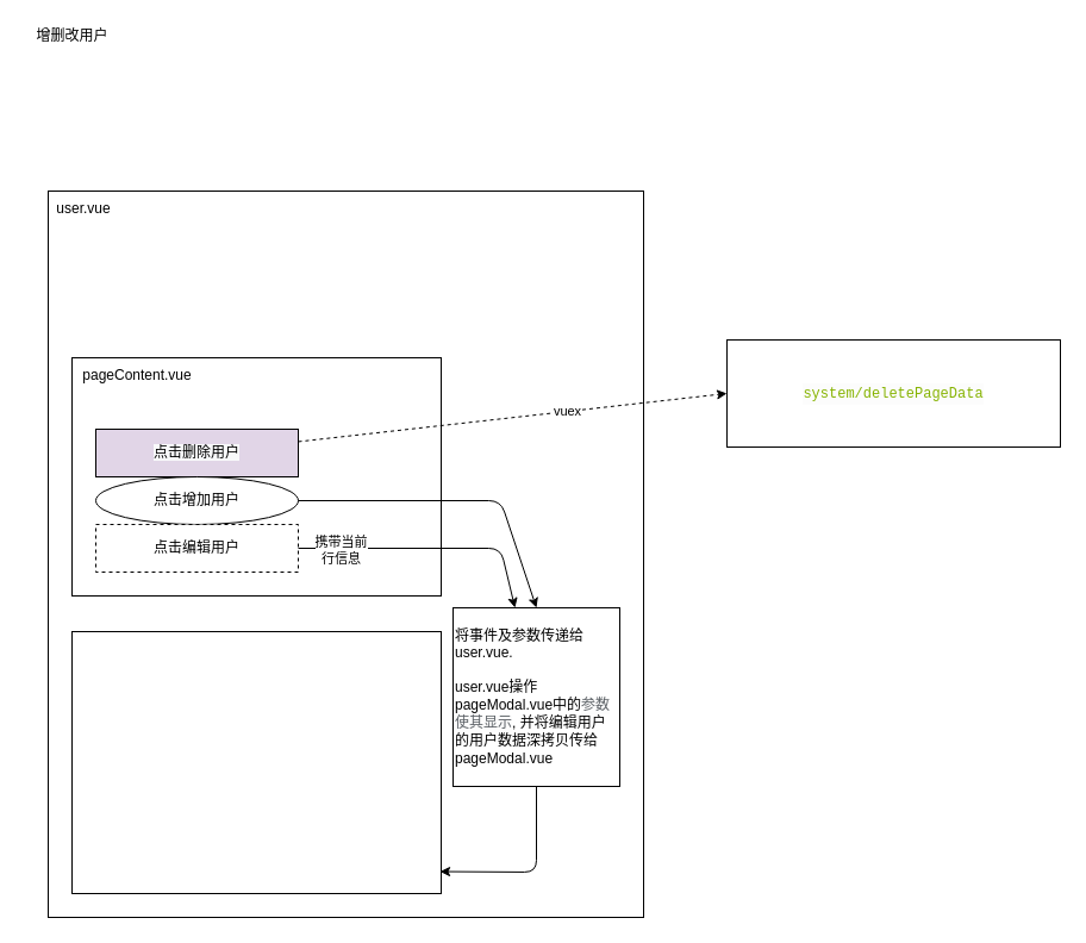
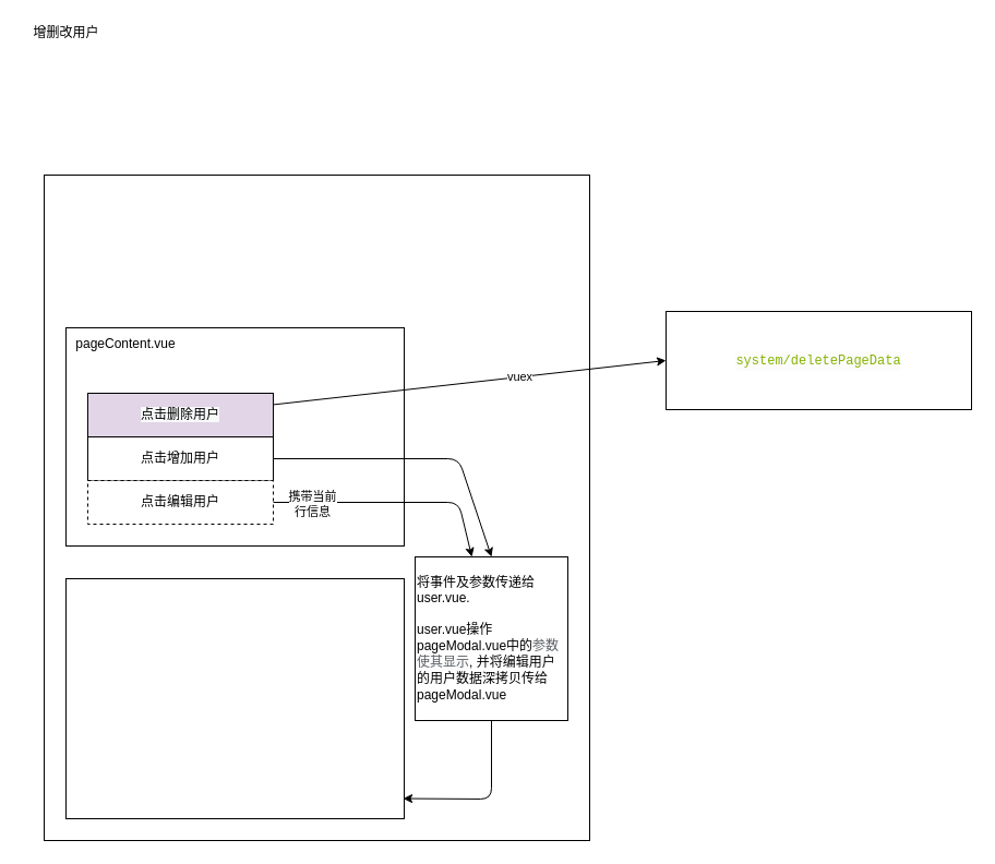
  <mxCell id="0" />
  <mxCell id="1" parent="0" />
  <mxCell id="2" value="增删改用户" style="text;html=1;align=center;verticalAlign=middle;resizable=0;points=[];autosize=1;strokeColor=none;fillColor=none;" vertex="1" parent="1"><mxGeometry x="20" y="20" width="80" height="20" as="geometry" /></mxCell>
  <mxCell id="3" value="" style="rounded=0;whiteSpace=wrap;html=1;" vertex="1" parent="1"><mxGeometry x="40" y="160" width="500" height="610" as="geometry" /></mxCell>
- <mxCell id="4" value="user.vue" style="text;html=1;strokeColor=none;fillColor=none;align=center;verticalAlign=middle;whiteSpace=wrap;rounded=0;" vertex="1" parent="1"><mxGeometry x="40" y="160" width="60" height="30" as="geometry" /></mxCell>
  <mxCell id="5" value="" style="rounded=0;whiteSpace=wrap;html=1;" vertex="1" parent="1"><mxGeometry x="60" y="300" width="310" height="200" as="geometry" /></mxCell>
  <mxCell id="6" value="pageContent.vue" style="text;html=1;strokeColor=none;fillColor=none;align=center;verticalAlign=middle;whiteSpace=wrap;rounded=0;" vertex="1" parent="1"><mxGeometry x="60" y="300" width="110" height="30" as="geometry" /></mxCell>
  <mxCell id="7" value="" style="rounded=0;whiteSpace=wrap;html=1;" vertex="1" parent="1"><mxGeometry x="60" y="530" width="310" height="220" as="geometry" /></mxCell>
  <mxCell id="8" value="&lt;meta charset=&quot;utf-8&quot;&gt;&lt;span style=&quot;color: rgb(0, 0, 0); font-family: helvetica; font-size: 12px; font-style: normal; font-weight: 400; letter-spacing: normal; text-align: center; text-indent: 0px; text-transform: none; word-spacing: 0px; background-color: rgb(248, 249, 250); display: inline; float: none;&quot;&gt;点击删除用户&lt;/span&gt;" style="rounded=0;whiteSpace=wrap;html=1;fontColor=#000000;fillColor=#e1d5e7;" vertex="1" parent="1"><mxGeometry x="80" y="360" width="170" height="40" as="geometry" /></mxCell>
- <mxCell id="9" value="点击增加用户" style="ellipse;whiteSpace=wrap;html=1;fontColor=#000000;" vertex="1" parent="1"><mxGeometry x="80" y="400" width="170" height="40" as="geometry" /></mxCell>
+ <mxCell id="9" value="点击增加用户" style="rounded=0;whiteSpace=wrap;html=1;fontColor=#000000;" vertex="1" parent="1"><mxGeometry x="80" y="400" width="170" height="40" as="geometry" /></mxCell>
  <mxCell id="10" value="点击编辑用户" style="rounded=0;whiteSpace=wrap;html=1;fontColor=#000000;dashed=1;" vertex="1" parent="1"><mxGeometry x="80" y="440" width="170" height="40" as="geometry" /></mxCell>
  <mxCell id="11" value="&lt;div style=&quot;color: rgb(92 , 97 , 102) ; background-color: rgb(252 , 252 , 252) ; font-family: &amp;#34;menlo&amp;#34; , &amp;#34;monaco&amp;#34; , &amp;#34;courier new&amp;#34; , monospace ; line-height: 18px&quot;&gt;&lt;span style=&quot;color: #86b300&quot;&gt;system/deletePageData&lt;/span&gt;&lt;/div&gt;" style="rounded=0;whiteSpace=wrap;html=1;fontColor=#000000;" vertex="1" parent="1"><mxGeometry x="610" y="285" width="280" height="90" as="geometry" /></mxCell>
- <mxCell id="12" value="" style="endArrow=classic;html=1;fontColor=#000000;entryX=0;entryY=0.5;entryDx=0;entryDy=0;dashed=1;" edge="1" parent="1" source="8" target="11"><mxGeometry width="50" height="50" relative="1" as="geometry"><mxPoint x="250" y="430" as="sourcePoint" /><mxPoint x="320.711" y="380" as="targetPoint" /></mxGeometry></mxCell>
+ <mxCell id="12" value="" style="endArrow=classic;html=1;fontColor=#000000;entryX=0;entryY=0.5;entryDx=0;entryDy=0;" edge="1" parent="1" source="8" target="11"><mxGeometry width="50" height="50" relative="1" as="geometry"><mxPoint x="250" y="430" as="sourcePoint" /><mxPoint x="320.711" y="380" as="targetPoint" /></mxGeometry></mxCell>
  <mxCell id="13" value="vuex" style="edgeLabel;html=1;align=center;verticalAlign=middle;resizable=0;points=[];fontColor=#000000;" vertex="1" connectable="0" parent="12"><mxGeometry x="0.245" y="1" relative="1" as="geometry"><mxPoint x="1" as="offset" /></mxGeometry></mxCell>
  <mxCell id="14" value="" style="endArrow=classic;html=1;fontColor=#000000;" edge="1" parent="1" source="10" target="18"><mxGeometry width="50" height="50" relative="1" as="geometry"><mxPoint x="250" y="510" as="sourcePoint" /><mxPoint x="540" y="460" as="targetPoint" /><Array as="points"><mxPoint x="420" y="460" /></Array></mxGeometry></mxCell>
  <mxCell id="15" value="携带当前&lt;br&gt;行信息" style="edgeLabel;html=1;align=center;verticalAlign=middle;resizable=0;points=[];fontColor=#000000;" vertex="1" connectable="0" parent="14"><mxGeometry x="-0.681" y="-1" relative="1" as="geometry"><mxPoint as="offset" /></mxGeometry></mxCell>
  <mxCell id="16" value="" style="endArrow=classic;html=1;fontColor=#000000;entryX=0.5;entryY=0;entryDx=0;entryDy=0;" edge="1" parent="1" source="9" target="18"><mxGeometry width="50" height="50" relative="1" as="geometry"><mxPoint x="250" y="470" as="sourcePoint" /><mxPoint x="320.711" y="420" as="targetPoint" /><Array as="points"><mxPoint x="420" y="420" /></Array></mxGeometry></mxCell>
  <mxCell id="17" style="edgeStyle=none;html=1;entryX=0.997;entryY=0.916;entryDx=0;entryDy=0;fontColor=#000000;entryPerimeter=0;" edge="1" parent="1" source="18" target="7"><mxGeometry relative="1" as="geometry"><Array as="points"><mxPoint x="450" y="732" /></Array></mxGeometry></mxCell>
  <mxCell id="18" value="将事件及参数传递给&lt;br&gt;&lt;div&gt;&lt;span&gt;user.vue.&amp;nbsp;&lt;/span&gt;&lt;/div&gt;&lt;div&gt;&lt;span&gt;&lt;br&gt;&lt;/span&gt;&lt;/div&gt;&lt;div&gt;user.vue操作pageModal.vue中的&lt;font color=&quot;#5c6166&quot; face=&quot;Menlo, Monaco, Courier New, monospace&quot;&gt;&lt;span style=&quot;background-color: rgb(252 , 252 , 252)&quot;&gt;参数使其显示&lt;/span&gt;&lt;/font&gt;&lt;span&gt;, 并将编辑用户的用户数据深拷贝传给pageModal.vue&lt;/span&gt;&lt;/div&gt;" style="rounded=0;whiteSpace=wrap;html=1;fontFamily=Helvetica;fontSize=12;fontColor=#000000;align=left;gradientColor=none;" vertex="1" parent="1"><mxGeometry x="380" y="510" width="140" height="150" as="geometry" /></mxCell>
